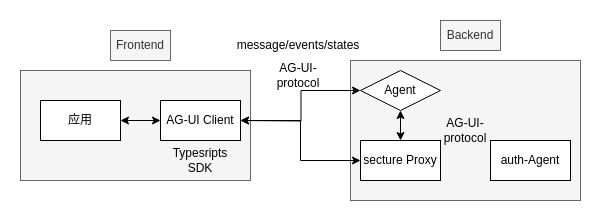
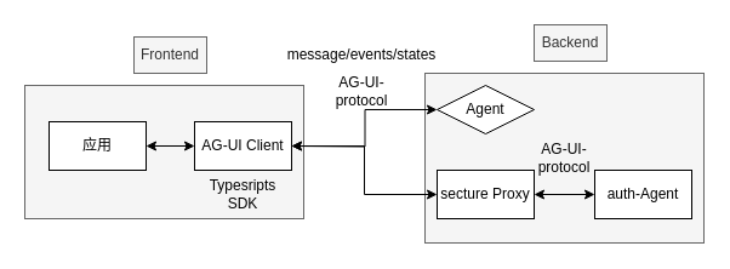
  <mxCell id="0" />
  <mxCell id="1" parent="0" />
  <mxCell id="2" value="" style="rounded=0;whiteSpace=wrap;html=1;fillColor=#f5f5f5;fontColor=#333333;strokeColor=#666666;" vertex="1" parent="1"><mxGeometry x="20" y="70" width="230" height="110" as="geometry" /></mxCell>
  <mxCell id="3" value="" style="rounded=0;whiteSpace=wrap;html=1;fillColor=#f5f5f5;fontColor=#333333;strokeColor=#666666;" parent="1" vertex="1"><mxGeometry x="350" y="60" width="230" height="140" as="geometry" /></mxCell>
  <mxCell id="4" style="edgeStyle=orthogonalEdgeStyle;rounded=0;orthogonalLoop=1;jettySize=auto;html=1;entryX=0;entryY=0.5;entryDx=0;entryDy=0;startArrow=classic;startFill=1;" parent="1" source="5" target="7" edge="1"><mxGeometry relative="1" as="geometry" /></mxCell>
  <mxCell id="5" value="应用" style="rounded=0;whiteSpace=wrap;html=1;" parent="1" vertex="1"><mxGeometry x="40" y="100" width="80" height="40" as="geometry" /></mxCell>
  <mxCell id="6" style="edgeStyle=orthogonalEdgeStyle;rounded=0;orthogonalLoop=1;jettySize=auto;html=1;entryX=0;entryY=0.5;entryDx=0;entryDy=0;startArrow=classic;startFill=1;" parent="1" target="8" edge="1"><mxGeometry relative="1" as="geometry"><mxPoint x="240" y="120" as="sourcePoint" /></mxGeometry></mxCell>
  <mxCell id="7" value="AG-UI Client" style="rounded=0;whiteSpace=wrap;html=1;" parent="1" vertex="1"><mxGeometry x="160" y="100" width="80" height="40" as="geometry" /></mxCell>
  <mxCell id="8" value="Agent" style="rhombus;whiteSpace=wrap;html=1;" parent="1" vertex="1"><mxGeometry x="360" y="70" width="80" height="40" as="geometry" /></mxCell>
  <mxCell id="9" value="auth-Agent" style="rounded=0;whiteSpace=wrap;html=1;" parent="1" vertex="1"><mxGeometry x="490" y="140" width="80" height="40" as="geometry" /></mxCell>
- <mxCell id="10" style="edgeStyle=orthogonalEdgeStyle;rounded=0;orthogonalLoop=1;jettySize=auto;html=1;startArrow=classic;startFill=1;" parent="1" source="12" target="8" edge="1"><mxGeometry relative="1" as="geometry" /></mxCell>
+ <mxCell id="10" style="edgeStyle=orthogonalEdgeStyle;rounded=0;orthogonalLoop=1;jettySize=auto;html=1;entryX=0;entryY=0.5;entryDx=0;entryDy=0;startArrow=classic;startFill=1;" parent="1" source="12" target="9" edge="1"><mxGeometry relative="1" as="geometry" /></mxCell>
  <mxCell id="11" style="edgeStyle=orthogonalEdgeStyle;rounded=0;orthogonalLoop=1;jettySize=auto;html=1;exitX=0;exitY=0.5;exitDx=0;exitDy=0;entryX=1;entryY=0.5;entryDx=0;entryDy=0;startArrow=classic;startFill=1;" parent="1" source="12" target="7" edge="1"><mxGeometry relative="1" as="geometry" /></mxCell>
  <mxCell id="12" value="secture Proxy" style="rounded=0;whiteSpace=wrap;html=1;" parent="1" vertex="1"><mxGeometry x="360" y="140" width="80" height="40" as="geometry" /></mxCell>
  <mxCell id="13" value="Backend" style="text;html=1;align=center;verticalAlign=middle;whiteSpace=wrap;rounded=0;fillColor=#f5f5f5;fontColor=#333333;strokeColor=#666666;" parent="1" vertex="1"><mxGeometry x="440" y="20" width="60" height="30" as="geometry" /></mxCell>
  <mxCell id="14" value="AG-UI-protocol" style="text;html=1;align=center;verticalAlign=middle;whiteSpace=wrap;rounded=0;" vertex="1" parent="1"><mxGeometry x="268" y="60" width="60" height="30" as="geometry" /></mxCell>
  <mxCell id="15" value="AG-UI-protocol" style="text;html=1;align=center;verticalAlign=middle;whiteSpace=wrap;rounded=0;" vertex="1" parent="1"><mxGeometry x="435" y="115" width="60" height="30" as="geometry" /></mxCell>
  <mxCell id="16" value="Typesripts&lt;div&gt;SDK&lt;/div&gt;" style="text;html=1;align=center;verticalAlign=middle;whiteSpace=wrap;rounded=0;" vertex="1" parent="1"><mxGeometry x="170" y="145" width="60" height="30" as="geometry" /></mxCell>
  <mxCell id="17" value="Frontend" style="text;html=1;align=center;verticalAlign=middle;whiteSpace=wrap;rounded=0;fillColor=#f5f5f5;fontColor=#333333;strokeColor=#666666;" vertex="1" parent="1"><mxGeometry x="110" y="30" width="60" height="30" as="geometry" /></mxCell>
  <mxCell id="18" value="message/events/states" style="text;html=1;align=center;verticalAlign=middle;whiteSpace=wrap;rounded=0;" vertex="1" parent="1"><mxGeometry x="268" y="30" width="60" height="30" as="geometry" /></mxCell>
